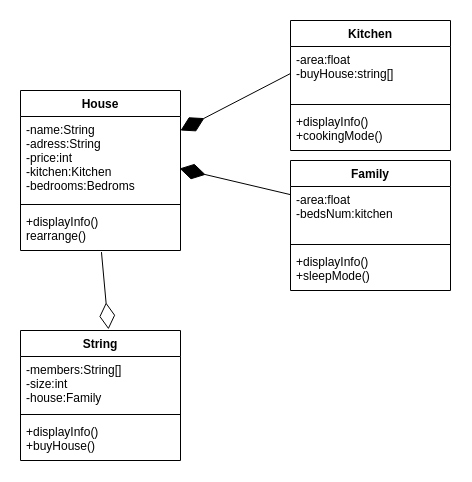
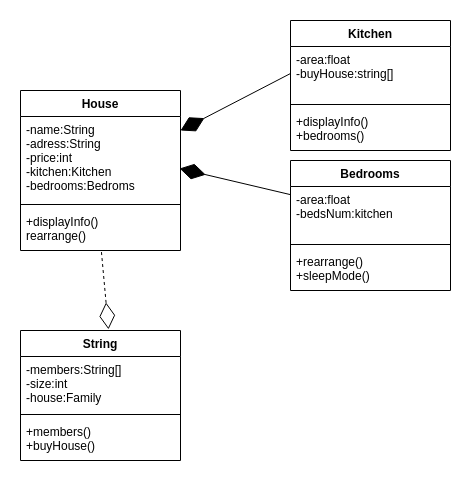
  <mxCell id="0" />
  <mxCell id="1" parent="0" />
  <mxCell id="2" value="House" style="swimlane;fontStyle=1;align=center;verticalAlign=top;childLayout=stackLayout;horizontal=1;startSize=26;horizontalStack=0;resizeParent=1;resizeParentMax=0;resizeLast=0;collapsible=1;marginBottom=0;" vertex="1" parent="1"><mxGeometry x="20" y="90" width="160" height="160" as="geometry" /></mxCell>
  <mxCell id="3" value="-name:String&#10;-adress:String&#10;-price:int&#10;-kitchen:Kitchen&#10;-bedrooms:Bedroms" style="text;strokeColor=none;fillColor=none;align=left;verticalAlign=top;spacingLeft=4;spacingRight=4;overflow=hidden;rotatable=0;points=[[0,0.5],[1,0.5]];portConstraint=eastwest;" vertex="1" parent="2"><mxGeometry y="26" width="160" height="84" as="geometry" /></mxCell>
  <mxCell id="4" value="" style="line;strokeWidth=1;fillColor=none;align=left;verticalAlign=middle;spacingTop=-1;spacingLeft=3;spacingRight=3;rotatable=0;labelPosition=right;points=[];portConstraint=eastwest;" vertex="1" parent="2"><mxGeometry y="110" width="160" height="8" as="geometry" /></mxCell>
  <mxCell id="5" value="+displayInfo()&#10;rearrange()" style="text;strokeColor=none;fillColor=none;align=left;verticalAlign=top;spacingLeft=4;spacingRight=4;overflow=hidden;rotatable=0;points=[[0,0.5],[1,0.5]];portConstraint=eastwest;" vertex="1" parent="2"><mxGeometry y="118" width="160" height="42" as="geometry" /></mxCell>
  <mxCell id="6" value="Kitchen" style="swimlane;fontStyle=1;align=center;verticalAlign=top;childLayout=stackLayout;horizontal=1;startSize=26;horizontalStack=0;resizeParent=1;resizeParentMax=0;resizeLast=0;collapsible=1;marginBottom=0;" vertex="1" parent="1"><mxGeometry x="290" y="20" width="160" height="130" as="geometry" /></mxCell>
  <mxCell id="7" value="-area:float&#10;-buyHouse:string[]" style="text;strokeColor=none;fillColor=none;align=left;verticalAlign=top;spacingLeft=4;spacingRight=4;overflow=hidden;rotatable=0;points=[[0,0.5],[1,0.5]];portConstraint=eastwest;" vertex="1" parent="6"><mxGeometry y="26" width="160" height="54" as="geometry" /></mxCell>
  <mxCell id="8" value="" style="line;strokeWidth=1;fillColor=none;align=left;verticalAlign=middle;spacingTop=-1;spacingLeft=3;spacingRight=3;rotatable=0;labelPosition=right;points=[];portConstraint=eastwest;" vertex="1" parent="6"><mxGeometry y="80" width="160" height="8" as="geometry" /></mxCell>
- <mxCell id="9" value="+displayInfo()&#10;+cookingMode()" style="text;strokeColor=none;fillColor=none;align=left;verticalAlign=top;spacingLeft=4;spacingRight=4;overflow=hidden;rotatable=0;points=[[0,0.5],[1,0.5]];portConstraint=eastwest;" vertex="1" parent="6"><mxGeometry y="88" width="160" height="42" as="geometry" /></mxCell>
- <mxCell id="10" value="Family" style="swimlane;fontStyle=1;align=center;verticalAlign=top;childLayout=stackLayout;horizontal=1;startSize=26;horizontalStack=0;resizeParent=1;resizeParentMax=0;resizeLast=0;collapsible=1;marginBottom=0;" vertex="1" parent="1"><mxGeometry x="290" y="160" width="160" height="130" as="geometry" /></mxCell>
+ <mxCell id="9" value="+displayInfo()&#10;+bedrooms()" style="text;strokeColor=none;fillColor=none;align=left;verticalAlign=top;spacingLeft=4;spacingRight=4;overflow=hidden;rotatable=0;points=[[0,0.5],[1,0.5]];portConstraint=eastwest;" vertex="1" parent="6"><mxGeometry y="88" width="160" height="42" as="geometry" /></mxCell>
+ <mxCell id="10" value="Bedrooms" style="swimlane;fontStyle=1;align=center;verticalAlign=top;childLayout=stackLayout;horizontal=1;startSize=26;horizontalStack=0;resizeParent=1;resizeParentMax=0;resizeLast=0;collapsible=1;marginBottom=0;" vertex="1" parent="1"><mxGeometry x="290" y="160" width="160" height="130" as="geometry" /></mxCell>
  <mxCell id="11" value="-area:float&#10;-bedsNum:kitchen" style="text;strokeColor=none;fillColor=none;align=left;verticalAlign=top;spacingLeft=4;spacingRight=4;overflow=hidden;rotatable=0;points=[[0,0.5],[1,0.5]];portConstraint=eastwest;" vertex="1" parent="10"><mxGeometry y="26" width="160" height="54" as="geometry" /></mxCell>
  <mxCell id="12" value="" style="line;strokeWidth=1;fillColor=none;align=left;verticalAlign=middle;spacingTop=-1;spacingLeft=3;spacingRight=3;rotatable=0;labelPosition=right;points=[];portConstraint=eastwest;" vertex="1" parent="10"><mxGeometry y="80" width="160" height="8" as="geometry" /></mxCell>
- <mxCell id="13" value="+displayInfo()&#10;+sleepMode()" style="text;strokeColor=none;fillColor=none;align=left;verticalAlign=top;spacingLeft=4;spacingRight=4;overflow=hidden;rotatable=0;points=[[0,0.5],[1,0.5]];portConstraint=eastwest;" vertex="1" parent="10"><mxGeometry y="88" width="160" height="42" as="geometry" /></mxCell>
+ <mxCell id="13" value="+rearrange()&#10;+sleepMode()" style="text;strokeColor=none;fillColor=none;align=left;verticalAlign=top;spacingLeft=4;spacingRight=4;overflow=hidden;rotatable=0;points=[[0,0.5],[1,0.5]];portConstraint=eastwest;" vertex="1" parent="10"><mxGeometry y="88" width="160" height="42" as="geometry" /></mxCell>
  <mxCell id="14" value="String" style="swimlane;fontStyle=1;align=center;verticalAlign=top;childLayout=stackLayout;horizontal=1;startSize=26;horizontalStack=0;resizeParent=1;resizeParentMax=0;resizeLast=0;collapsible=1;marginBottom=0;" vertex="1" parent="1"><mxGeometry x="20" y="330" width="160" height="130" as="geometry" /></mxCell>
  <mxCell id="15" value="-members:String[]&#10;-size:int&#10;-house:Family" style="text;strokeColor=none;fillColor=none;align=left;verticalAlign=top;spacingLeft=4;spacingRight=4;overflow=hidden;rotatable=0;points=[[0,0.5],[1,0.5]];portConstraint=eastwest;" vertex="1" parent="14"><mxGeometry y="26" width="160" height="54" as="geometry" /></mxCell>
  <mxCell id="16" value="" style="line;strokeWidth=1;fillColor=none;align=left;verticalAlign=middle;spacingTop=-1;spacingLeft=3;spacingRight=3;rotatable=0;labelPosition=right;points=[];portConstraint=eastwest;" vertex="1" parent="14"><mxGeometry y="80" width="160" height="8" as="geometry" /></mxCell>
- <mxCell id="17" value="+displayInfo()&#10;+buyHouse()" style="text;strokeColor=none;fillColor=none;align=left;verticalAlign=top;spacingLeft=4;spacingRight=4;overflow=hidden;rotatable=0;points=[[0,0.5],[1,0.5]];portConstraint=eastwest;" vertex="1" parent="14"><mxGeometry y="88" width="160" height="42" as="geometry" /></mxCell>
+ <mxCell id="17" value="+members()&#10;+buyHouse()" style="text;strokeColor=none;fillColor=none;align=left;verticalAlign=top;spacingLeft=4;spacingRight=4;overflow=hidden;rotatable=0;points=[[0,0.5],[1,0.5]];portConstraint=eastwest;" vertex="1" parent="14"><mxGeometry y="88" width="160" height="42" as="geometry" /></mxCell>
  <mxCell id="18" value="" style="endArrow=diamondThin;endFill=1;endSize=24;html=1;rounded=0;entryX=1;entryY=0.167;entryDx=0;entryDy=0;entryPerimeter=0;exitX=0;exitY=0.5;exitDx=0;exitDy=0;" edge="1" parent="1" source="7" target="3"><mxGeometry width="160" relative="1" as="geometry"><mxPoint x="240" y="390" as="sourcePoint" /><mxPoint x="400" y="390" as="targetPoint" /></mxGeometry></mxCell>
  <mxCell id="19" value="" style="endArrow=diamondThin;endFill=1;endSize=24;html=1;rounded=0;entryX=0.994;entryY=0.619;entryDx=0;entryDy=0;entryPerimeter=0;" edge="1" parent="1" source="11" target="3"><mxGeometry width="160" relative="1" as="geometry"><mxPoint x="288" y="200" as="sourcePoint" /><mxPoint x="180" y="180" as="targetPoint" /></mxGeometry></mxCell>
- <mxCell id="20" value="" style="endArrow=diamondThin;endFill=0;endSize=24;html=1;rounded=0;entryX=0.55;entryY=-0.009;entryDx=0;entryDy=0;entryPerimeter=0;exitX=0.506;exitY=1.038;exitDx=0;exitDy=0;exitPerimeter=0;" edge="1" parent="1" source="5" target="14"><mxGeometry width="160" relative="1" as="geometry"><mxPoint x="20" y="290" as="sourcePoint" /><mxPoint x="180" y="290" as="targetPoint" /></mxGeometry></mxCell>
+ <mxCell id="20" value="" style="endArrow=diamondThin;endFill=0;endSize=24;html=1;rounded=0;entryX=0.55;entryY=-0.009;entryDx=0;entryDy=0;entryPerimeter=0;exitX=0.506;exitY=1.038;exitDx=0;exitDy=0;exitPerimeter=0;dashed=1;" edge="1" parent="1" source="5" target="14"><mxGeometry width="160" relative="1" as="geometry"><mxPoint x="20" y="290" as="sourcePoint" /><mxPoint x="180" y="290" as="targetPoint" /></mxGeometry></mxCell>
